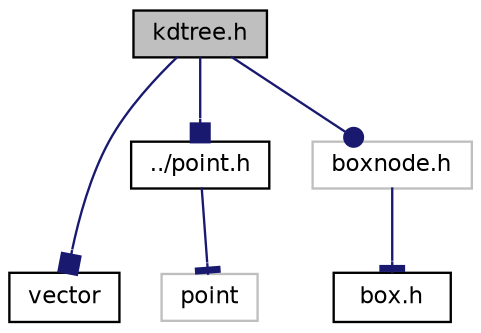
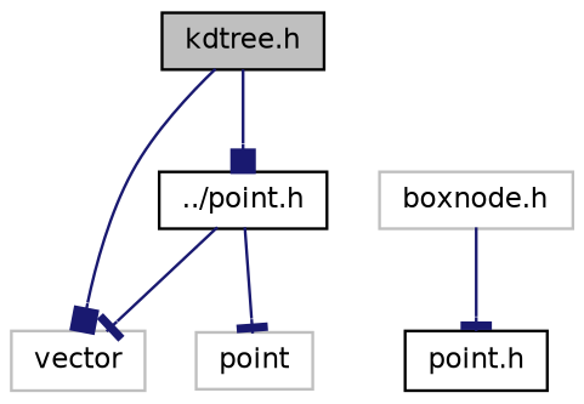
  digraph {
    node [color=black fontname=Helvetica fontsize=10 shape=record]
    edge [arrowhead=tee color=midnightblue fontname=Helvetica fontsize=10 labelfontname=Helvetica labelfontsize=10 style=solid]
    n1 [fillcolor=grey75 fontcolor=black height=0.2 label="kdtree.h" style=filled width=0.4]
-   n2 [height=0.2 label=vector width=0.4]
+   n2 [color=grey75 height=0.2 label=vector width=0.4]
    n3 [height=0.2 label="../point.h" width=0.4]
    n4 [color=grey75 height=0.2 label="boxnode.h" width=0.4]
    n5 [color=grey75 height=0.2 label=point width=0.4]
-   n6 [height=0.2 label="box.h" width=0.4]
+   n6 [height=0.2 label="point.h" width=0.4]
    n1 -> n2 [arrowhead=box]
    n1 -> n3 [arrowhead=box]
-   n1 -> n4 [arrowhead=dot]
+   n3 -> n2
    n3 -> n5
    n4 -> n6
  }
